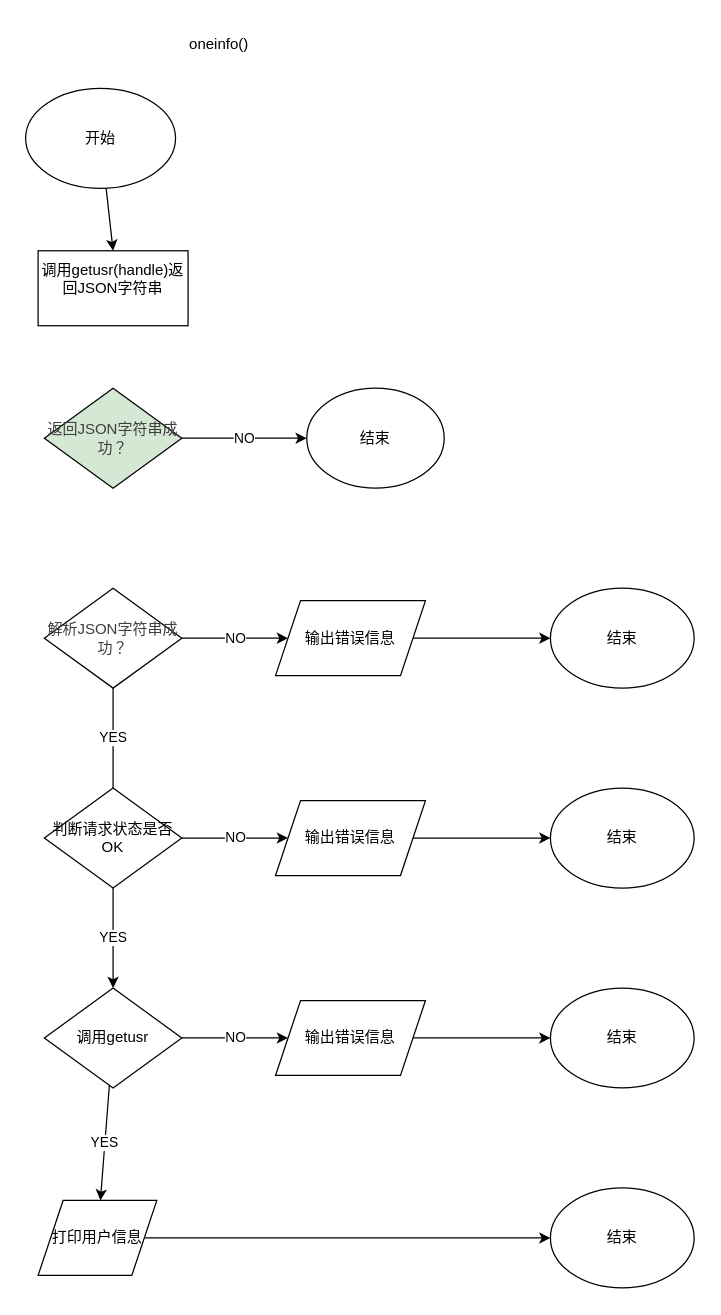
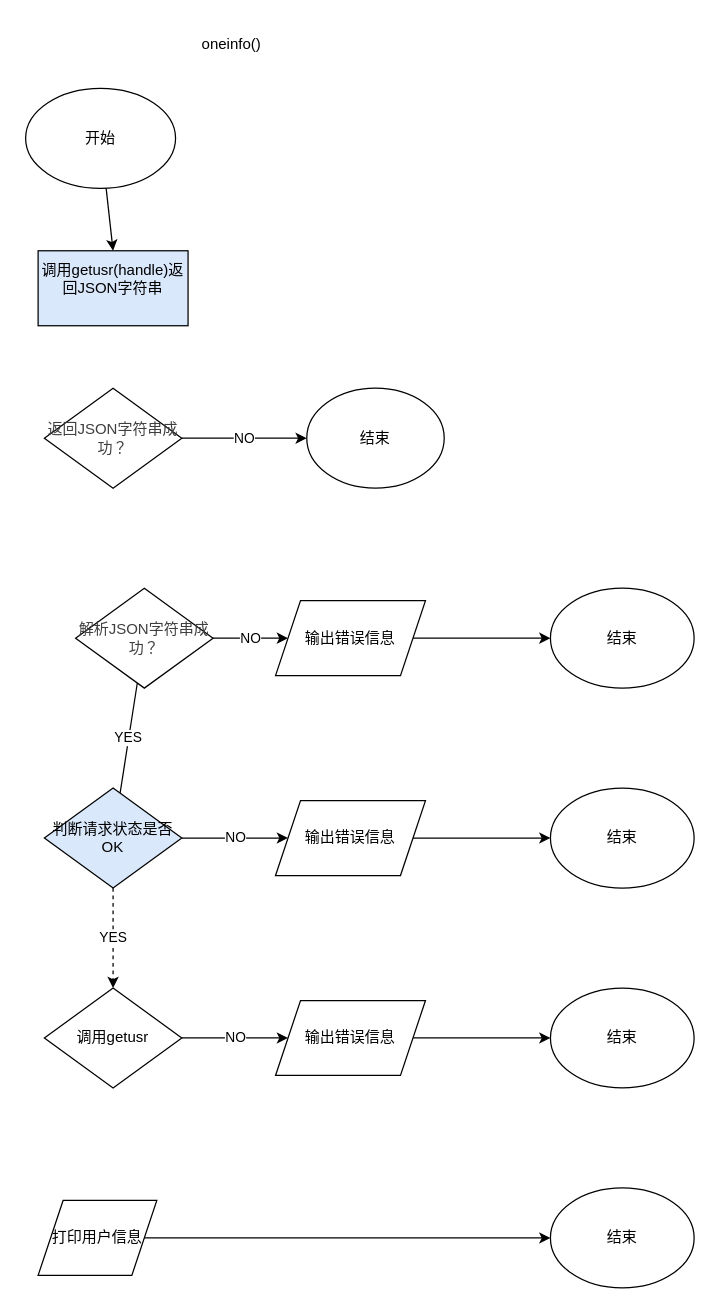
  <mxCell id="0" />
  <mxCell id="1" parent="0" />
  <mxCell id="2" value="" style="edgeStyle=none;html=1;" parent="1" source="3" edge="1"><mxGeometry relative="1" as="geometry"><mxPoint x="90" y="200" as="targetPoint" /></mxGeometry></mxCell>
  <mxCell id="3" value="开始" style="ellipse;whiteSpace=wrap;html=1;" parent="1" vertex="1"><mxGeometry x="20" y="70" width="120" height="80" as="geometry" /></mxCell>
- <mxCell id="4" value="oneinfo()" style="text;html=1;align=center;verticalAlign=middle;whiteSpace=wrap;rounded=0;" parent="1" vertex="1"><mxGeometry x="145" y="20" width="60" height="30" as="geometry" /></mxCell>
+ <mxCell id="4" value="oneinfo()" style="text;html=1;align=center;verticalAlign=middle;whiteSpace=wrap;rounded=0;" parent="1" vertex="1"><mxGeometry x="155" y="20" width="60" height="30" as="geometry" /></mxCell>
  <mxCell id="5" value="NO" style="edgeStyle=none;html=1;" parent="1" target="6" edge="1"><mxGeometry relative="1" as="geometry"><mxPoint x="145" y="350" as="sourcePoint" /><mxPoint as="offset" /></mxGeometry></mxCell>
  <mxCell id="6" value="结束" style="ellipse;whiteSpace=wrap;html=1;" parent="1" vertex="1"><mxGeometry x="245" y="310" width="110" height="80" as="geometry" /></mxCell>
- <mxCell id="7" value="&lt;span style=&quot;color: rgb(63, 63, 63);&quot;&gt;返回JSON字符串成功？&lt;/span&gt;" style="rhombus;whiteSpace=wrap;html=1;fillColor=#d5e8d4;" parent="1" vertex="1"><mxGeometry x="35" y="310" width="110" height="80" as="geometry" /></mxCell>
- <mxCell id="8" value="&lt;span style=&quot;color: rgb(0, 0, 0);&quot;&gt;调用getusr(handle&lt;/span&gt;&lt;span style=&quot;background-color: transparent;&quot;&gt;)返回JSON字符串&lt;br&gt;&lt;br&gt;&lt;/span&gt;" style="rounded=0;whiteSpace=wrap;html=1;" parent="1" vertex="1"><mxGeometry x="30" y="200" width="120" height="60" as="geometry" /></mxCell>
+ <mxCell id="7" value="&lt;span style=&quot;color: rgb(63, 63, 63);&quot;&gt;返回JSON字符串成功？&lt;/span&gt;" style="rhombus;whiteSpace=wrap;html=1;" parent="1" vertex="1"><mxGeometry x="35" y="310" width="110" height="80" as="geometry" /></mxCell>
+ <mxCell id="8" value="&lt;span style=&quot;color: rgb(0, 0, 0);&quot;&gt;调用getusr(handle&lt;/span&gt;&lt;span style=&quot;background-color: transparent;&quot;&gt;)返回JSON字符串&lt;br&gt;&lt;br&gt;&lt;/span&gt;" style="rounded=0;whiteSpace=wrap;html=1;fillColor=#dae8fc;" parent="1" vertex="1"><mxGeometry x="30" y="200" width="120" height="60" as="geometry" /></mxCell>
  <mxCell id="9" value="NO" style="edgeStyle=none;html=1;" parent="1" source="11" target="13" edge="1"><mxGeometry relative="1" as="geometry" /></mxCell>
  <mxCell id="10" value="YES" style="edgeStyle=none;html=1;endArrow=none;" parent="1" source="11" target="16" edge="1"><mxGeometry relative="1" as="geometry" /></mxCell>
- <mxCell id="11" value="&lt;span style=&quot;color: rgb(63, 63, 63);&quot;&gt;解析JSON字符串成功？&lt;/span&gt;" style="rhombus;whiteSpace=wrap;html=1;" parent="1" vertex="1"><mxGeometry x="35" y="470" width="110" height="80" as="geometry" /></mxCell>
+ <mxCell id="11" value="&lt;span style=&quot;color: rgb(63, 63, 63);&quot;&gt;解析JSON字符串成功？&lt;/span&gt;" style="rhombus;whiteSpace=wrap;html=1;" parent="1" vertex="1"><mxGeometry x="60" y="470" width="110" height="80" as="geometry" /></mxCell>
  <mxCell id="12" value="" style="edgeStyle=none;html=1;" parent="1" source="13" target="14" edge="1"><mxGeometry relative="1" as="geometry" /></mxCell>
  <mxCell id="13" value="输出错误信息" style="shape=parallelogram;perimeter=parallelogramPerimeter;whiteSpace=wrap;html=1;fixedSize=1;" parent="1" vertex="1"><mxGeometry x="220" y="480" width="120" height="60" as="geometry" /></mxCell>
  <mxCell id="14" value="结束" style="ellipse;whiteSpace=wrap;html=1;" parent="1" vertex="1"><mxGeometry x="440" y="470" width="115" height="80" as="geometry" /></mxCell>
- <mxCell id="15" value="YES" style="edgeStyle=none;html=1;" parent="1" source="16" target="22" edge="1"><mxGeometry relative="1" as="geometry" /></mxCell>
- <mxCell id="16" value="判断请求状态是否OK" style="rhombus;whiteSpace=wrap;html=1;" parent="1" vertex="1"><mxGeometry x="35" y="630" width="110" height="80" as="geometry" /></mxCell>
+ <mxCell id="15" value="YES" style="edgeStyle=none;html=1;dashed=1;" parent="1" source="16" target="22" edge="1"><mxGeometry relative="1" as="geometry" /></mxCell>
+ <mxCell id="16" value="判断请求状态是否OK" style="rhombus;whiteSpace=wrap;html=1;fillColor=#dae8fc;" parent="1" vertex="1"><mxGeometry x="35" y="630" width="110" height="80" as="geometry" /></mxCell>
  <mxCell id="17" value="NO" style="edgeStyle=none;html=1;" parent="1" target="19" edge="1"><mxGeometry relative="1" as="geometry"><mxPoint x="145" y="670" as="sourcePoint" /></mxGeometry></mxCell>
  <mxCell id="18" value="" style="edgeStyle=none;html=1;" parent="1" source="19" target="20" edge="1"><mxGeometry relative="1" as="geometry" /></mxCell>
  <mxCell id="19" value="输出错误信息" style="shape=parallelogram;perimeter=parallelogramPerimeter;whiteSpace=wrap;html=1;fixedSize=1;" parent="1" vertex="1"><mxGeometry x="220" y="640" width="120" height="60" as="geometry" /></mxCell>
  <mxCell id="20" value="结束" style="ellipse;whiteSpace=wrap;html=1;" parent="1" vertex="1"><mxGeometry x="440" y="630" width="115" height="80" as="geometry" /></mxCell>
- <mxCell id="21" value="YES" style="edgeStyle=none;html=1;" parent="1" source="22" target="28" edge="1"><mxGeometry relative="1" as="geometry" /></mxCell>
  <mxCell id="22" value="调用getusr" style="rhombus;whiteSpace=wrap;html=1;" parent="1" vertex="1"><mxGeometry x="35" y="790" width="110" height="80" as="geometry" /></mxCell>
  <mxCell id="23" value="NO" style="edgeStyle=none;html=1;" parent="1" target="25" edge="1"><mxGeometry relative="1" as="geometry"><mxPoint x="145" y="830" as="sourcePoint" /></mxGeometry></mxCell>
  <mxCell id="24" value="" style="edgeStyle=none;html=1;" parent="1" source="25" target="26" edge="1"><mxGeometry relative="1" as="geometry" /></mxCell>
  <mxCell id="25" value="输出错误信息" style="shape=parallelogram;perimeter=parallelogramPerimeter;whiteSpace=wrap;html=1;fixedSize=1;" parent="1" vertex="1"><mxGeometry x="220" y="800" width="120" height="60" as="geometry" /></mxCell>
  <mxCell id="26" value="结束" style="ellipse;whiteSpace=wrap;html=1;" parent="1" vertex="1"><mxGeometry x="440" y="790" width="115" height="80" as="geometry" /></mxCell>
  <mxCell id="27" value="" style="edgeStyle=none;html=1;" parent="1" source="28" target="29" edge="1"><mxGeometry relative="1" as="geometry" /></mxCell>
  <mxCell id="28" value="打印用户信息" style="shape=parallelogram;perimeter=parallelogramPerimeter;whiteSpace=wrap;html=1;fixedSize=1;" parent="1" vertex="1"><mxGeometry x="30" y="960" width="95" height="60" as="geometry" /></mxCell>
  <mxCell id="29" value="结束" style="ellipse;whiteSpace=wrap;html=1;" parent="1" vertex="1"><mxGeometry x="440" y="950" width="115" height="80" as="geometry" /></mxCell>
